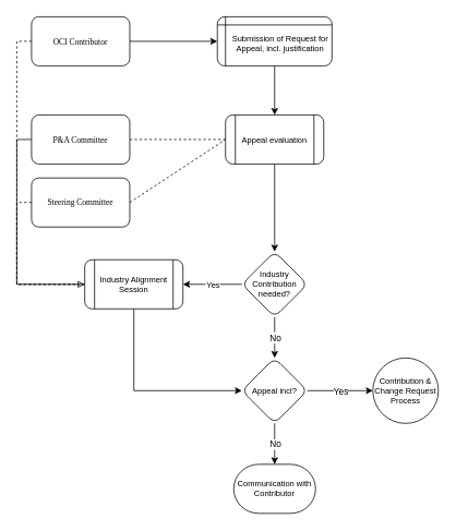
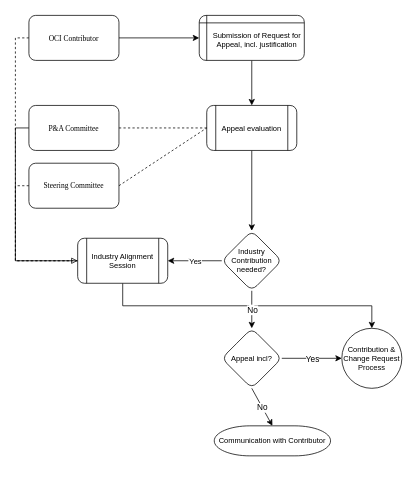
  <mxCell id="0" />
  <mxCell id="1" parent="0" />
  <mxCell id="2" style="edgeStyle=orthogonalEdgeStyle;rounded=0;orthogonalLoop=1;jettySize=auto;html=1;exitX=0;exitY=0.5;exitDx=0;exitDy=0;entryX=0;entryY=0.5;entryDx=0;entryDy=0;dashed=0;fontSize=10;startArrow=none;startFill=0;endArrow=none;endFill=0;" parent="1" source="3" target="14" edge="1"><mxGeometry relative="1" as="geometry"><Array as="points"><mxPoint x="20" y="170" /><mxPoint x="20" y="347" /></Array></mxGeometry></mxCell>
  <mxCell id="3" value="&lt;font style=&quot;font-size: 10px&quot;&gt;P&amp;amp;A Committee&lt;/font&gt;" style="rounded=1;whiteSpace=wrap;html=1;shadow=0;labelBackgroundColor=none;strokeWidth=1;fontFamily=Verdana;fontSize=8;align=center;" parent="1" vertex="1"><mxGeometry x="38" y="140" width="120" height="60" as="geometry" /></mxCell>
  <mxCell id="4" style="edgeStyle=orthogonalEdgeStyle;rounded=0;orthogonalLoop=1;jettySize=auto;html=1;exitX=0;exitY=0.5;exitDx=0;exitDy=0;dashed=1;fontSize=10;startArrow=none;startFill=0;endArrow=none;endFill=0;entryX=0;entryY=0.5;entryDx=0;entryDy=0;" parent="1" source="5" target="14" edge="1"><mxGeometry relative="1" as="geometry"><mxPoint x="100" y="347" as="targetPoint" /><Array as="points"><mxPoint x="20" y="247" /><mxPoint x="20" y="347" /></Array></mxGeometry></mxCell>
  <mxCell id="5" value="&lt;font style=&quot;font-size: 10px&quot;&gt;Steering Committee&lt;/font&gt;" style="rounded=1;whiteSpace=wrap;html=1;shadow=0;labelBackgroundColor=none;strokeWidth=1;fontFamily=Verdana;fontSize=8;align=center;" parent="1" vertex="1"><mxGeometry x="38" y="217" width="120" height="60" as="geometry" /></mxCell>
  <mxCell id="6" style="edgeStyle=orthogonalEdgeStyle;rounded=0;orthogonalLoop=1;jettySize=auto;html=1;exitX=1;exitY=0.5;exitDx=0;exitDy=0;entryX=0;entryY=0.5;entryDx=0;entryDy=0;" parent="1" source="8" target="10" edge="1"><mxGeometry relative="1" as="geometry" /></mxCell>
  <mxCell id="7" style="edgeStyle=orthogonalEdgeStyle;rounded=0;orthogonalLoop=1;jettySize=auto;html=1;exitX=0;exitY=0.5;exitDx=0;exitDy=0;fontSize=10;startArrow=none;startFill=0;endArrow=block;endFill=0;dashed=1;entryX=0;entryY=0.5;entryDx=0;entryDy=0;" parent="1" source="8" target="14" edge="1"><mxGeometry relative="1" as="geometry"><mxPoint x="70" y="347" as="targetPoint" /><Array as="points"><mxPoint x="20" y="50" /><mxPoint x="20" y="347" /></Array></mxGeometry></mxCell>
  <mxCell id="8" value="&lt;font style=&quot;font-size: 10px&quot;&gt;OCI Contributor&lt;/font&gt;" style="rounded=1;whiteSpace=wrap;html=1;shadow=0;labelBackgroundColor=none;strokeWidth=1;fontFamily=Verdana;fontSize=8;align=center;" parent="1" vertex="1"><mxGeometry x="38" y="20" width="120" height="60" as="geometry" /></mxCell>
  <mxCell id="9" style="edgeStyle=orthogonalEdgeStyle;rounded=0;orthogonalLoop=1;jettySize=auto;html=1;exitX=0.5;exitY=1;exitDx=0;exitDy=0;entryX=0.5;entryY=0;entryDx=0;entryDy=0;" parent="1" source="10" target="12" edge="1"><mxGeometry relative="1" as="geometry" /></mxCell>
  <mxCell id="10" value="Submission of Request for Appeal, incl. justification" style="shape=internalStorage;whiteSpace=wrap;html=1;backgroundOutline=1;rounded=1;shadow=0;fontSize=10;spacingLeft=14;spacingTop=4;dx=10;dy=10;" parent="1" vertex="1"><mxGeometry x="265" y="20" width="140" height="60" as="geometry" /></mxCell>
  <mxCell id="11" style="edgeStyle=orthogonalEdgeStyle;rounded=0;orthogonalLoop=1;jettySize=auto;html=1;exitX=0.5;exitY=1;exitDx=0;exitDy=0;entryX=0.5;entryY=0;entryDx=0;entryDy=0;" parent="1" source="12" target="15" edge="1"><mxGeometry relative="1" as="geometry" /></mxCell>
  <mxCell id="12" value="Appeal evaluation&lt;span style=&quot;color: rgba(0, 0, 0, 0); font-family: monospace; font-size: 0px; text-align: start;&quot;&gt;%3CmxGraphModel%3E%3Croot%3E%3CmxCell%20id%3D%220%22%2F%3E%3CmxCell%20id%3D%221%22%20parent%3D%220%22%2F%3E%3CmxCell%20id%3D%222%22%20value%3D%22Industry%20Alignment%20needed%3F%22%20style%3D%22rhombus%3BwhiteSpace%3Dwrap%3Bhtml%3D1%3Brounded%3D1%3Bshadow%3D0%3BfontSize%3D10%3B%22%20vertex%3D%221%22%20parent%3D%221%22%3E%3CmxGeometry%20x%3D%22230%22%20y%3D%22620%22%20width%3D%2280%22%20height%3D%2280%22%20as%3D%22geometry%22%2F%3E%3C%2FmxCell%3E%3CmxCell%20id%3D%223%22%20value%3D%22No%22%20style%3D%22edgeLabel%3Bresizable%3D0%3Bhtml%3D1%3Balign%3Dcenter%3BverticalAlign%3Dmiddle%3B%22%20connectable%3D%220%22%20vertex%3D%221%22%20parent%3D%221%22%3E%3CmxGeometry%20x%3D%22365%22%20y%3D%22660%22%20as%3D%22geometry%22%2F%3E%3C%2FmxCell%3E%3CmxCell%20id%3D%224%22%20value%3D%22Yes%22%20style%3D%22edgeLabel%3Bresizable%3D0%3Bhtml%3D1%3Balign%3Dcenter%3BverticalAlign%3Dmiddle%3Brounded%3D1%3Bshadow%3D0%3BfontSize%3D10%3BstrokeWidth%3D1%3B%22%20connectable%3D%220%22%20vertex%3D%221%22%20parent%3D%221%22%3E%3CmxGeometry%20x%3D%22200%22%20y%3D%22660%22%20as%3D%22geometry%22%2F%3E%3C%2FmxCell%3E%3C%2Froot%3E%3C%2FmxGraphModel%3E&lt;/span&gt;" style="shape=process;whiteSpace=wrap;html=1;backgroundOutline=1;rounded=1;shadow=0;fontSize=10;" parent="1" vertex="1"><mxGeometry x="275" y="140" width="120" height="60" as="geometry" /></mxCell>
- <mxCell id="13" style="edgeStyle=orthogonalEdgeStyle;rounded=0;orthogonalLoop=1;jettySize=auto;html=1;exitX=0.5;exitY=1;exitDx=0;exitDy=0;entryX=0;entryY=0.5;entryDx=0;entryDy=0;fontSize=10;" parent="1" source="14" target="16" edge="1"><mxGeometry relative="1" as="geometry"><mxPoint x="145" y="377" as="sourcePoint" /></mxGeometry></mxCell>
+ <mxCell id="13" style="edgeStyle=orthogonalEdgeStyle;rounded=0;orthogonalLoop=1;jettySize=auto;html=1;exitX=0.5;exitY=1;exitDx=0;exitDy=0;fontSize=10;" parent="1" source="14" target="24" edge="1"><mxGeometry relative="1" as="geometry"><mxPoint x="145" y="377" as="sourcePoint" /></mxGeometry></mxCell>
  <mxCell id="14" value="Industry Alignment Session" style="shape=process;whiteSpace=wrap;html=1;backgroundOutline=1;rounded=1;shadow=0;fontSize=10;" parent="1" vertex="1"><mxGeometry x="103" y="317" width="120" height="60" as="geometry" /></mxCell>
  <mxCell id="15" value="Industry Contribution needed?" style="rhombus;whiteSpace=wrap;html=1;rounded=1;shadow=0;fontSize=10;" parent="1" vertex="1"><mxGeometry x="295" y="307" width="80" height="80" as="geometry" /></mxCell>
  <mxCell id="16" value="Appeal incl?" style="rhombus;whiteSpace=wrap;html=1;rounded=1;shadow=0;fontSize=10;" parent="1" vertex="1"><mxGeometry x="295" y="437" width="80" height="80" as="geometry" /></mxCell>
  <mxCell id="17" value="N" style="endArrow=classic;html=1;rounded=0;exitX=0.5;exitY=1;exitDx=0;exitDy=0;entryX=0.5;entryY=0;entryDx=0;entryDy=0;" parent="1" source="15" target="16" edge="1"><mxGeometry relative="1" as="geometry"><mxPoint x="205" y="527" as="sourcePoint" /><mxPoint x="305" y="527" as="targetPoint" /></mxGeometry></mxCell>
  <mxCell id="18" value="No" style="edgeLabel;resizable=0;html=1;align=center;verticalAlign=middle;" parent="17" connectable="0" vertex="1"><mxGeometry relative="1" as="geometry" /></mxCell>
  <mxCell id="19" value="Yes" style="endArrow=classic;html=1;rounded=0;fontSize=10;exitX=0;exitY=0.5;exitDx=0;exitDy=0;entryX=1;entryY=0.5;entryDx=0;entryDy=0;" parent="1" source="15" target="14" edge="1"><mxGeometry relative="1" as="geometry"><mxPoint x="305" y="600" as="sourcePoint" /><mxPoint x="205" y="347" as="targetPoint" /></mxGeometry></mxCell>
  <mxCell id="20" value="Yes" style="edgeLabel;resizable=0;html=1;align=center;verticalAlign=middle;rounded=1;shadow=0;fontSize=10;strokeWidth=1;" parent="19" connectable="0" vertex="1"><mxGeometry relative="1" as="geometry" /></mxCell>
- <mxCell id="21" value="Communication with Contributor" style="strokeWidth=1;html=1;shape=mxgraph.flowchart.terminator;whiteSpace=wrap;rounded=1;shadow=0;fontSize=10;" parent="1" vertex="1"><mxGeometry x="285" y="567" width="100" height="60" as="geometry" /></mxCell>
+ <mxCell id="21" value="Communication with Contributor" style="strokeWidth=1;html=1;shape=mxgraph.flowchart.terminator;whiteSpace=wrap;rounded=1;shadow=0;fontSize=10;" parent="1" vertex="1"><mxGeometry x="285" y="567" width="155" height="40" as="geometry" /></mxCell>
  <mxCell id="22" value="" style="endArrow=classic;html=1;rounded=0;exitX=0.5;exitY=1;exitDx=0;exitDy=0;entryX=0.5;entryY=0;entryDx=0;entryDy=0;entryPerimeter=0;" parent="1" source="16" target="21" edge="1"><mxGeometry relative="1" as="geometry"><mxPoint x="325" y="507" as="sourcePoint" /><mxPoint x="335" y="567" as="targetPoint" /></mxGeometry></mxCell>
  <mxCell id="23" value="No" style="edgeLabel;resizable=0;html=1;align=center;verticalAlign=middle;" parent="22" connectable="0" vertex="1"><mxGeometry relative="1" as="geometry" /></mxCell>
  <mxCell id="24" value="Contribution &amp;amp; Change Request Process" style="ellipse;whiteSpace=wrap;html=1;aspect=fixed;fontSize=10;" parent="1" vertex="1"><mxGeometry x="455" y="437" width="80" height="80" as="geometry" /></mxCell>
  <mxCell id="25" value="" style="endArrow=classic;html=1;rounded=0;exitX=1;exitY=0.5;exitDx=0;exitDy=0;entryX=0;entryY=0.5;entryDx=0;entryDy=0;" parent="1" source="16" target="24" edge="1"><mxGeometry relative="1" as="geometry"><mxPoint x="305" y="367" as="sourcePoint" /><mxPoint x="405" y="367" as="targetPoint" /></mxGeometry></mxCell>
  <mxCell id="26" value="Yes" style="edgeLabel;resizable=0;html=1;align=center;verticalAlign=middle;" parent="25" connectable="0" vertex="1"><mxGeometry relative="1" as="geometry" /></mxCell>
  <mxCell id="27" value="" style="endArrow=none;dashed=1;html=1;rounded=0;fontSize=10;entryX=0;entryY=0.5;entryDx=0;entryDy=0;exitX=1;exitY=0.5;exitDx=0;exitDy=0;" parent="1" source="5" target="12" edge="1"><mxGeometry width="50" height="50" relative="1" as="geometry"><mxPoint x="110" y="327" as="sourcePoint" /><mxPoint x="160" y="277" as="targetPoint" /></mxGeometry></mxCell>
  <mxCell id="28" value="" style="endArrow=none;dashed=1;html=1;rounded=0;fontSize=10;entryX=0;entryY=0.5;entryDx=0;entryDy=0;exitX=1;exitY=0.5;exitDx=0;exitDy=0;" parent="1" source="3" target="12" edge="1"><mxGeometry width="50" height="50" relative="1" as="geometry"><mxPoint x="210" y="257" as="sourcePoint" /><mxPoint x="280" y="180" as="targetPoint" /></mxGeometry></mxCell>
